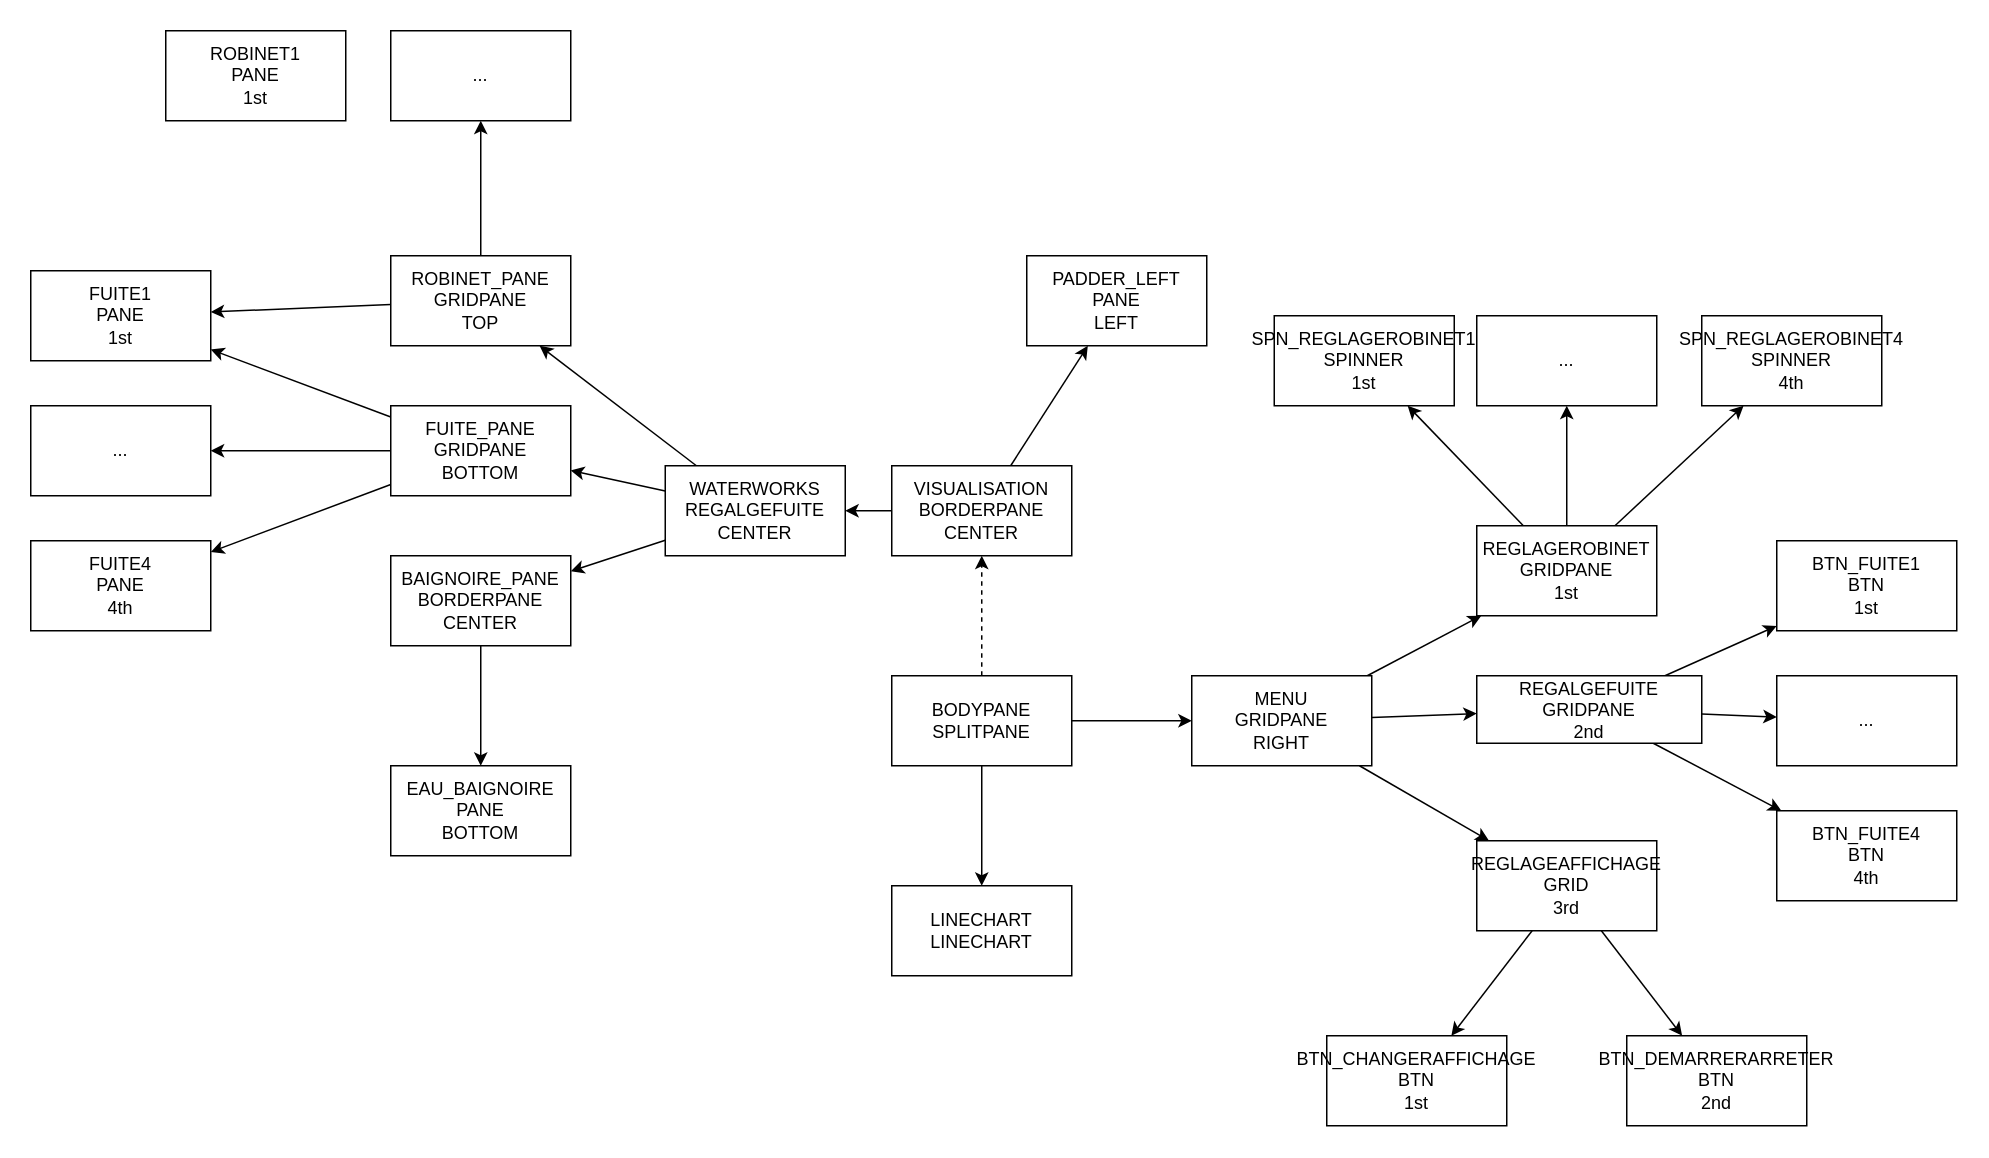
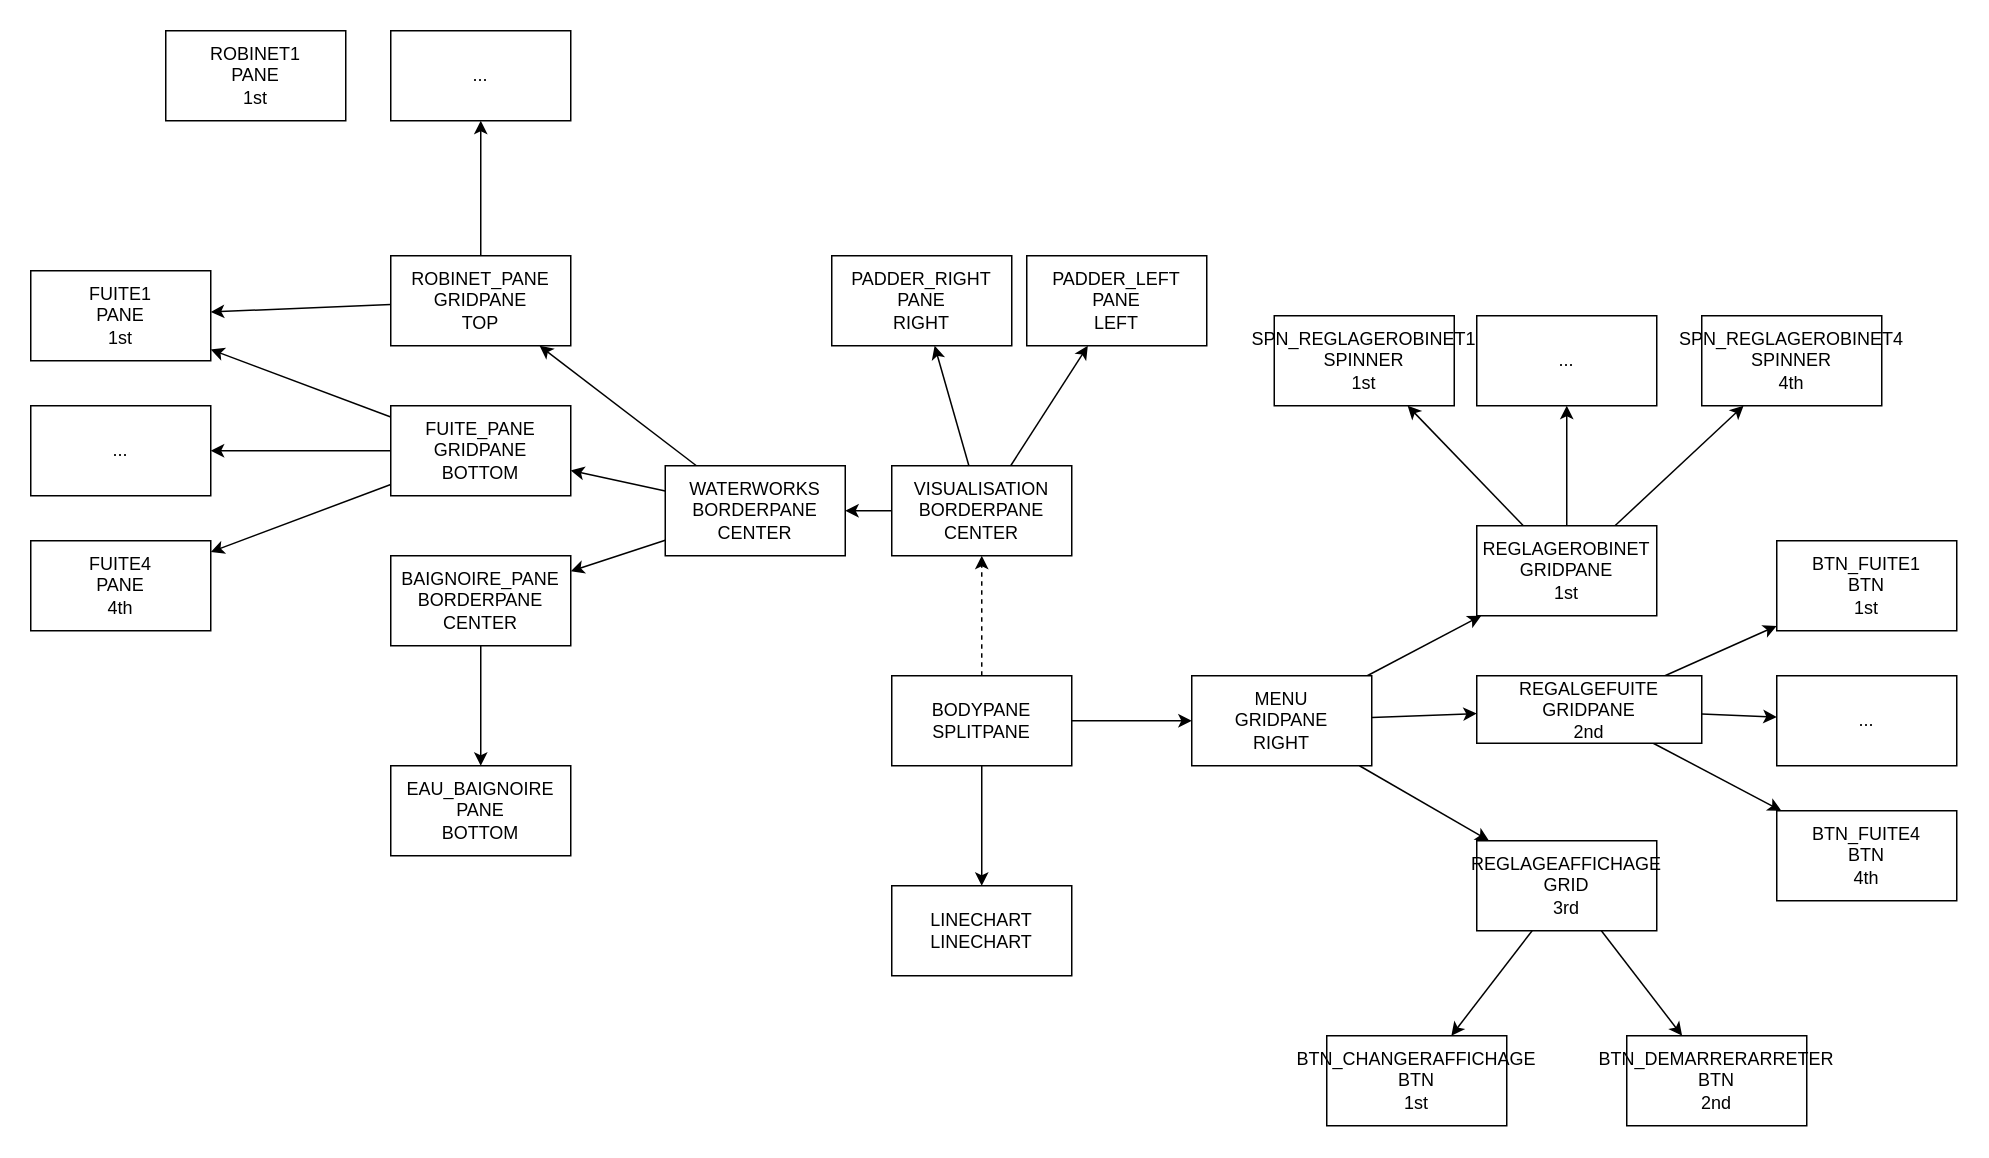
  <mxCell id="0" />
  <mxCell id="1" parent="0" />
  <mxCell id="2" value="" style="edgeStyle=orthogonalEdgeStyle;rounded=0;orthogonalLoop=1;jettySize=auto;html=1;dashed=1;" edge="1" parent="1" source="5" target="12"><mxGeometry relative="1" as="geometry" /></mxCell>
  <mxCell id="3" value="" style="edgeStyle=orthogonalEdgeStyle;rounded=0;orthogonalLoop=1;jettySize=auto;html=1;" edge="1" parent="1" source="5" target="16"><mxGeometry relative="1" as="geometry" /></mxCell>
  <mxCell id="4" value="" style="edgeStyle=none;rounded=0;orthogonalLoop=1;jettySize=auto;html=1;" edge="1" parent="1" source="5" target="52"><mxGeometry relative="1" as="geometry" /></mxCell>
  <mxCell id="5" value="BODYPANE&lt;br&gt;SPLITPANE" style="rounded=0;whiteSpace=wrap;html=1;" vertex="1" parent="1"><mxGeometry x="594" y="450" width="120" height="60" as="geometry" /></mxCell>
  <mxCell id="6" value="" style="edgeStyle=none;rounded=0;orthogonalLoop=1;jettySize=auto;html=1;" edge="1" parent="1" source="53" target="37"><mxGeometry relative="1" as="geometry" /></mxCell>
  <mxCell id="7" style="edgeStyle=none;rounded=0;orthogonalLoop=1;jettySize=auto;html=1;" edge="1" parent="1" source="53" target="41"><mxGeometry relative="1" as="geometry" /></mxCell>
+ <mxCell id="8" value="" style="edgeStyle=none;rounded=0;orthogonalLoop=1;jettySize=auto;html=1;" edge="1" parent="1" source="12" target="42"><mxGeometry relative="1" as="geometry" /></mxCell>
  <mxCell id="9" style="edgeStyle=none;rounded=0;orthogonalLoop=1;jettySize=auto;html=1;" edge="1" parent="1" source="12" target="43"><mxGeometry relative="1" as="geometry" /></mxCell>
  <mxCell id="10" style="edgeStyle=none;rounded=0;orthogonalLoop=1;jettySize=auto;html=1;" edge="1" parent="1" source="53" target="45"><mxGeometry relative="1" as="geometry" /></mxCell>
  <mxCell id="11" value="" style="edgeStyle=none;rounded=0;orthogonalLoop=1;jettySize=auto;html=1;" edge="1" parent="1" source="12" target="53"><mxGeometry relative="1" as="geometry" /></mxCell>
  <mxCell id="12" value="VISUALISATION&lt;br&gt;BORDERPANE&lt;br&gt;CENTER" style="rounded=0;whiteSpace=wrap;html=1;" vertex="1" parent="1"><mxGeometry x="594" y="310" width="120" height="60" as="geometry" /></mxCell>
  <mxCell id="13" value="" style="rounded=0;orthogonalLoop=1;jettySize=auto;html=1;" edge="1" parent="1" source="16" target="20"><mxGeometry relative="1" as="geometry" /></mxCell>
  <mxCell id="14" value="" style="edgeStyle=none;rounded=0;orthogonalLoop=1;jettySize=auto;html=1;" edge="1" parent="1" source="16" target="24"><mxGeometry relative="1" as="geometry" /></mxCell>
  <mxCell id="15" value="" style="edgeStyle=none;rounded=0;orthogonalLoop=1;jettySize=auto;html=1;" edge="1" parent="1" source="16" target="27"><mxGeometry relative="1" as="geometry" /></mxCell>
  <mxCell id="16" value="&lt;div&gt;MENU&lt;br&gt;GRIDPANE&lt;br&gt;&lt;/div&gt;&lt;div&gt;RIGHT&lt;/div&gt;" style="rounded=0;whiteSpace=wrap;html=1;" vertex="1" parent="1"><mxGeometry x="794" y="450" width="120" height="60" as="geometry" /></mxCell>
  <mxCell id="17" value="" style="edgeStyle=none;rounded=0;orthogonalLoop=1;jettySize=auto;html=1;" edge="1" parent="1" source="20" target="30"><mxGeometry relative="1" as="geometry" /></mxCell>
  <mxCell id="18" style="edgeStyle=none;rounded=0;orthogonalLoop=1;jettySize=auto;html=1;" edge="1" parent="1" source="20" target="31"><mxGeometry relative="1" as="geometry" /></mxCell>
  <mxCell id="19" value="" style="edgeStyle=none;rounded=0;orthogonalLoop=1;jettySize=auto;html=1;" edge="1" parent="1" source="20" target="32"><mxGeometry relative="1" as="geometry" /></mxCell>
  <mxCell id="20" value="&lt;div&gt;REGLAGEROBINET&lt;br&gt;GRIDPANE&lt;br&gt;&lt;/div&gt;&lt;div&gt;1st&lt;br&gt;&lt;/div&gt;" style="rounded=0;whiteSpace=wrap;html=1;" vertex="1" parent="1"><mxGeometry x="984" y="350" width="120" height="60" as="geometry" /></mxCell>
  <mxCell id="21" value="" style="edgeStyle=none;rounded=0;orthogonalLoop=1;jettySize=auto;html=1;" edge="1" parent="1" source="24" target="29"><mxGeometry relative="1" as="geometry" /></mxCell>
  <mxCell id="22" style="edgeStyle=none;rounded=0;orthogonalLoop=1;jettySize=auto;html=1;" edge="1" parent="1" source="24" target="33"><mxGeometry relative="1" as="geometry" /></mxCell>
  <mxCell id="23" value="" style="edgeStyle=none;rounded=0;orthogonalLoop=1;jettySize=auto;html=1;" edge="1" parent="1" source="24" target="34"><mxGeometry relative="1" as="geometry" /></mxCell>
  <mxCell id="24" value="&lt;div&gt;REGALGEFUITE&lt;br&gt;GRIDPANE&lt;br&gt;&lt;/div&gt;2nd" style="rounded=0;whiteSpace=wrap;html=1;" vertex="1" parent="1"><mxGeometry x="984" y="450" width="150" height="45" as="geometry" /></mxCell>
  <mxCell id="25" value="" style="edgeStyle=none;rounded=0;orthogonalLoop=1;jettySize=auto;html=1;" edge="1" parent="1" source="27" target="28"><mxGeometry relative="1" as="geometry"><mxPoint x="1034" y="751" as="sourcePoint" /><mxPoint x="1034" y="801" as="targetPoint" /></mxGeometry></mxCell>
  <mxCell id="26" style="edgeStyle=none;rounded=0;orthogonalLoop=1;jettySize=auto;html=1;" edge="1" parent="1" source="27" target="54"><mxGeometry relative="1" as="geometry" /></mxCell>
  <mxCell id="27" value="&lt;div&gt;REGLAGEAFFICHAGE&lt;br&gt;GRID&lt;br&gt;&lt;/div&gt;&lt;div&gt;3rd&lt;br&gt;&lt;/div&gt;" style="rounded=0;whiteSpace=wrap;html=1;" vertex="1" parent="1"><mxGeometry x="984" y="560" width="120" height="60" as="geometry" /></mxCell>
  <mxCell id="28" value="&lt;div&gt;BTN_CHANGERAFFICHAGE&lt;br&gt;BTN&lt;/div&gt;&lt;div&gt;1st&lt;br&gt;&lt;/div&gt;" style="rounded=0;whiteSpace=wrap;html=1;" vertex="1" parent="1"><mxGeometry x="884" y="690" width="120" height="60" as="geometry" /></mxCell>
  <mxCell id="29" value="&lt;div&gt;BTN_FUITE1&lt;br&gt;BTN&lt;br&gt;&lt;/div&gt;1st" style="rounded=0;whiteSpace=wrap;html=1;" vertex="1" parent="1"><mxGeometry x="1184" y="360" width="120" height="60" as="geometry" /></mxCell>
  <mxCell id="30" value="&lt;div&gt;SPN_REGLAGEROBINET1&lt;br&gt;SPINNER&lt;br&gt;&lt;/div&gt;&lt;div&gt;1st&lt;br&gt;&lt;/div&gt;" style="rounded=0;whiteSpace=wrap;html=1;" vertex="1" parent="1"><mxGeometry x="849" y="210" width="120" height="60" as="geometry" /></mxCell>
  <mxCell id="31" value="&lt;div&gt;SPN_REGLAGEROBINET4&lt;br&gt;SPINNER&lt;br&gt;&lt;/div&gt;&lt;div&gt;4th&lt;br&gt;&lt;/div&gt;" style="rounded=0;whiteSpace=wrap;html=1;" vertex="1" parent="1"><mxGeometry x="1134" y="210" width="120" height="60" as="geometry" /></mxCell>
  <mxCell id="32" value="..." style="rounded=0;whiteSpace=wrap;html=1;" vertex="1" parent="1"><mxGeometry x="984" y="210" width="120" height="60" as="geometry" /></mxCell>
  <mxCell id="33" value="&lt;div&gt;BTN_FUITE4&lt;br&gt;BTN&lt;br&gt;&lt;/div&gt;4th" style="rounded=0;whiteSpace=wrap;html=1;" vertex="1" parent="1"><mxGeometry x="1184" y="540" width="120" height="60" as="geometry" /></mxCell>
  <mxCell id="34" value="..." style="rounded=0;whiteSpace=wrap;html=1;" vertex="1" parent="1"><mxGeometry x="1184" y="450" width="120" height="60" as="geometry" /></mxCell>
  <mxCell id="35" style="edgeStyle=none;rounded=0;orthogonalLoop=1;jettySize=auto;html=1;" edge="1" parent="1" source="37" target="49"><mxGeometry relative="1" as="geometry" /></mxCell>
  <mxCell id="36" style="edgeStyle=none;rounded=0;orthogonalLoop=1;jettySize=auto;html=1;" edge="1" parent="1" source="37" target="48"><mxGeometry relative="1" as="geometry" /></mxCell>
  <mxCell id="37" value="ROBINET_PANE&lt;br&gt;GRIDPANE&lt;br&gt;TOP" style="rounded=0;whiteSpace=wrap;html=1;" vertex="1" parent="1"><mxGeometry x="260" y="170" width="120" height="60" as="geometry" /></mxCell>
  <mxCell id="38" style="edgeStyle=none;rounded=0;orthogonalLoop=1;jettySize=auto;html=1;" edge="1" parent="1" source="41" target="51"><mxGeometry relative="1" as="geometry" /></mxCell>
  <mxCell id="39" style="edgeStyle=none;rounded=0;orthogonalLoop=1;jettySize=auto;html=1;" edge="1" parent="1" source="41" target="49"><mxGeometry relative="1" as="geometry" /></mxCell>
  <mxCell id="40" style="edgeStyle=none;rounded=0;orthogonalLoop=1;jettySize=auto;html=1;" edge="1" parent="1" source="41" target="50"><mxGeometry relative="1" as="geometry" /></mxCell>
  <mxCell id="41" value="FUITE_PANE&lt;br&gt;GRIDPANE&lt;br&gt;BOTTOM" style="rounded=0;whiteSpace=wrap;html=1;" vertex="1" parent="1"><mxGeometry x="260" y="270" width="120" height="60" as="geometry" /></mxCell>
+ <mxCell id="42" value="PADDER_RIGHT&lt;br&gt;PANE&lt;br&gt;RIGHT" style="rounded=0;whiteSpace=wrap;html=1;" vertex="1" parent="1"><mxGeometry x="554" y="170" width="120" height="60" as="geometry" /></mxCell>
  <mxCell id="43" value="PADDER_LEFT&lt;br&gt;PANE&lt;br&gt;LEFT" style="rounded=0;whiteSpace=wrap;html=1;" vertex="1" parent="1"><mxGeometry x="684" y="170" width="120" height="60" as="geometry" /></mxCell>
  <mxCell id="44" value="" style="edgeStyle=none;rounded=0;orthogonalLoop=1;jettySize=auto;html=1;" edge="1" parent="1" source="45" target="46"><mxGeometry relative="1" as="geometry" /></mxCell>
  <mxCell id="45" value="BAIGNOIRE_PANE&lt;br&gt;&lt;div&gt;BORDERPANE&lt;/div&gt;CENTER" style="rounded=0;whiteSpace=wrap;html=1;" vertex="1" parent="1"><mxGeometry x="260" y="370" width="120" height="60" as="geometry" /></mxCell>
  <mxCell id="46" value="EAU_BAIGNOIRE&lt;br&gt;&lt;div&gt;PANE&lt;/div&gt;&lt;div&gt;BOTTOM&lt;/div&gt;" style="rounded=0;whiteSpace=wrap;html=1;" vertex="1" parent="1"><mxGeometry x="260" y="510" width="120" height="60" as="geometry" /></mxCell>
  <mxCell id="47" value="&lt;div&gt;ROBINET1&lt;br&gt;PANE&lt;br&gt;&lt;/div&gt;&lt;div&gt;1st&lt;br&gt;&lt;/div&gt;" style="rounded=0;whiteSpace=wrap;html=1;" vertex="1" parent="1"><mxGeometry x="110" y="20" width="120" height="60" as="geometry" /></mxCell>
  <mxCell id="48" value="..." style="rounded=0;whiteSpace=wrap;html=1;" vertex="1" parent="1"><mxGeometry x="260" y="20" width="120" height="60" as="geometry" /></mxCell>
  <mxCell id="49" value="&lt;div&gt;FUITE1&lt;br&gt;PANE&lt;/div&gt;1st" style="rounded=0;whiteSpace=wrap;html=1;" vertex="1" parent="1"><mxGeometry x="20" width="120" height="60" as="geometry" y="180" /></mxCell>
  <mxCell id="50" value="&lt;div&gt;FUITE4&lt;br&gt;PANE&lt;br&gt;&lt;/div&gt;4th" style="rounded=0;whiteSpace=wrap;html=1;" vertex="1" parent="1"><mxGeometry x="20" y="360" width="120" height="60" as="geometry" /></mxCell>
  <mxCell id="51" value="..." style="rounded=0;whiteSpace=wrap;html=1;" vertex="1" parent="1"><mxGeometry x="20" y="270" width="120" height="60" as="geometry" /></mxCell>
  <mxCell id="52" value="LINECHART&lt;br&gt;LINECHART" style="rounded=0;whiteSpace=wrap;html=1;" vertex="1" parent="1"><mxGeometry x="594" y="590" width="120" height="60" as="geometry" /></mxCell>
- <mxCell id="53" value="WATERWORKS&lt;br&gt;REGALGEFUITE&lt;br&gt;CENTER" style="rounded=0;whiteSpace=wrap;html=1;" vertex="1" parent="1"><mxGeometry x="443" y="310" width="120" height="60" as="geometry" /></mxCell>
+ <mxCell id="53" value="WATERWORKS&lt;br&gt;BORDERPANE&lt;br&gt;CENTER" style="rounded=0;whiteSpace=wrap;html=1;" vertex="1" parent="1"><mxGeometry x="443" y="310" width="120" height="60" as="geometry" /></mxCell>
  <mxCell id="54" value="&lt;div&gt;BTN_DEMARRERARRETER&lt;br&gt;BTN&lt;/div&gt;&lt;div&gt;2nd&lt;br&gt;&lt;/div&gt;" style="rounded=0;whiteSpace=wrap;html=1;" vertex="1" parent="1"><mxGeometry x="1084" y="690" width="120" height="60" as="geometry" /></mxCell>
